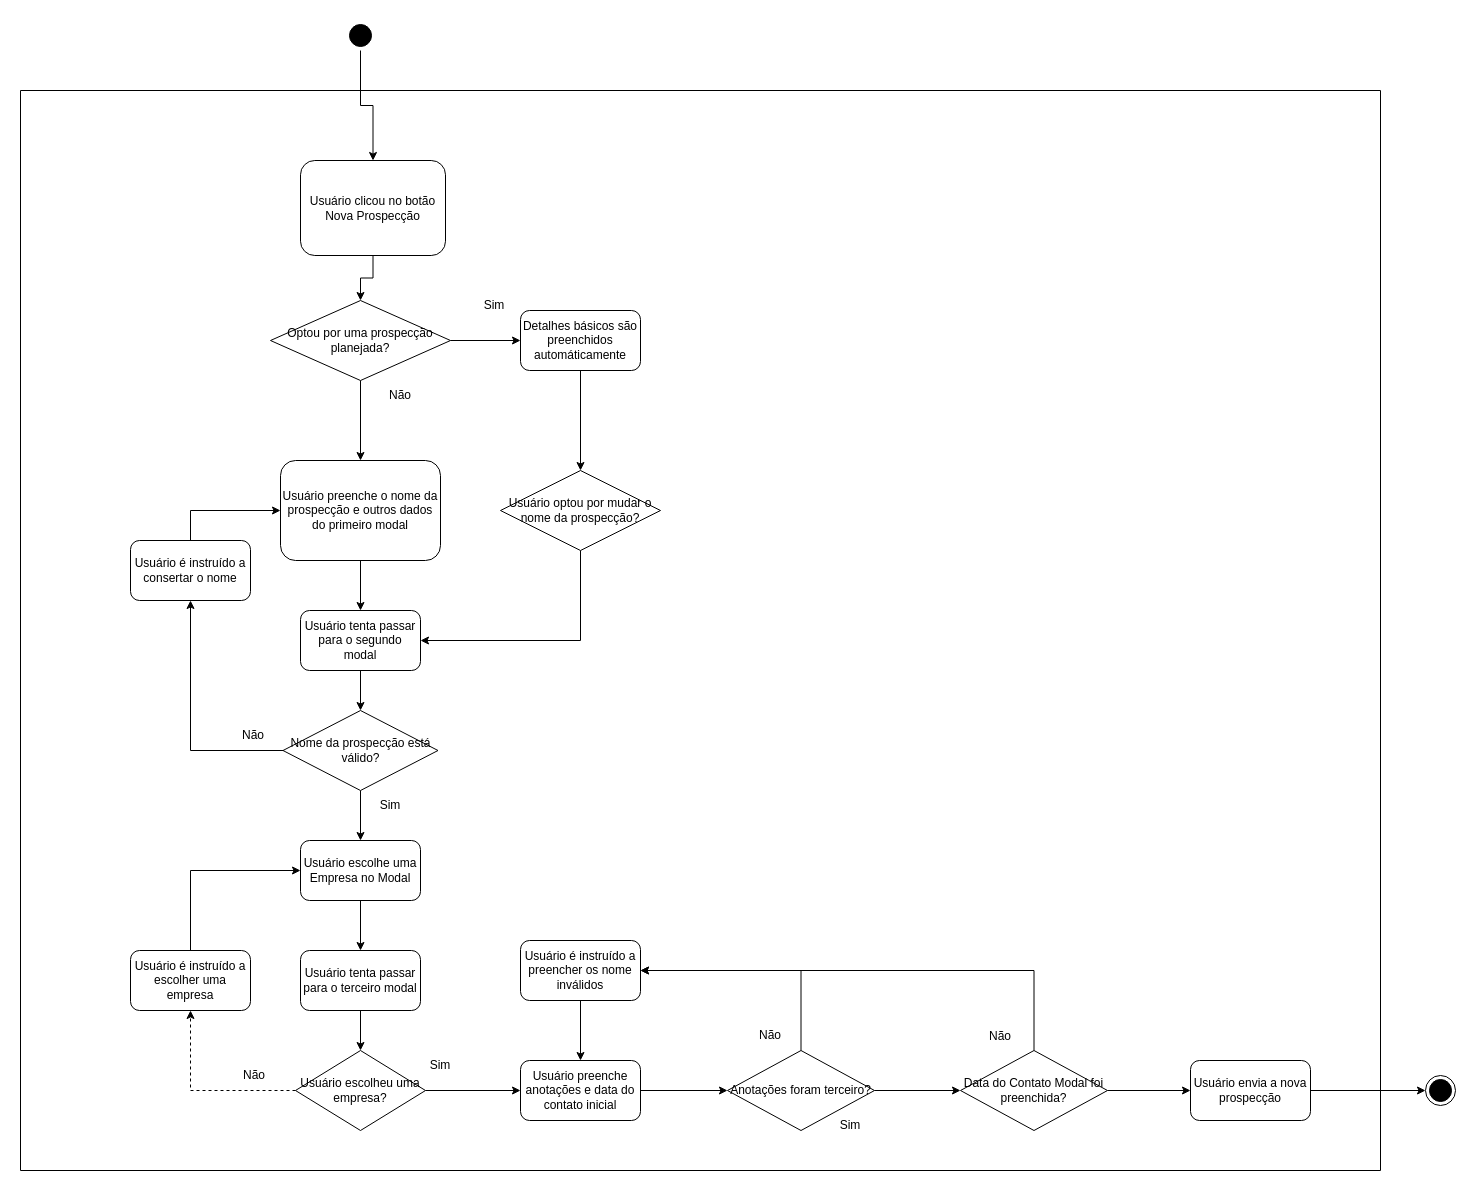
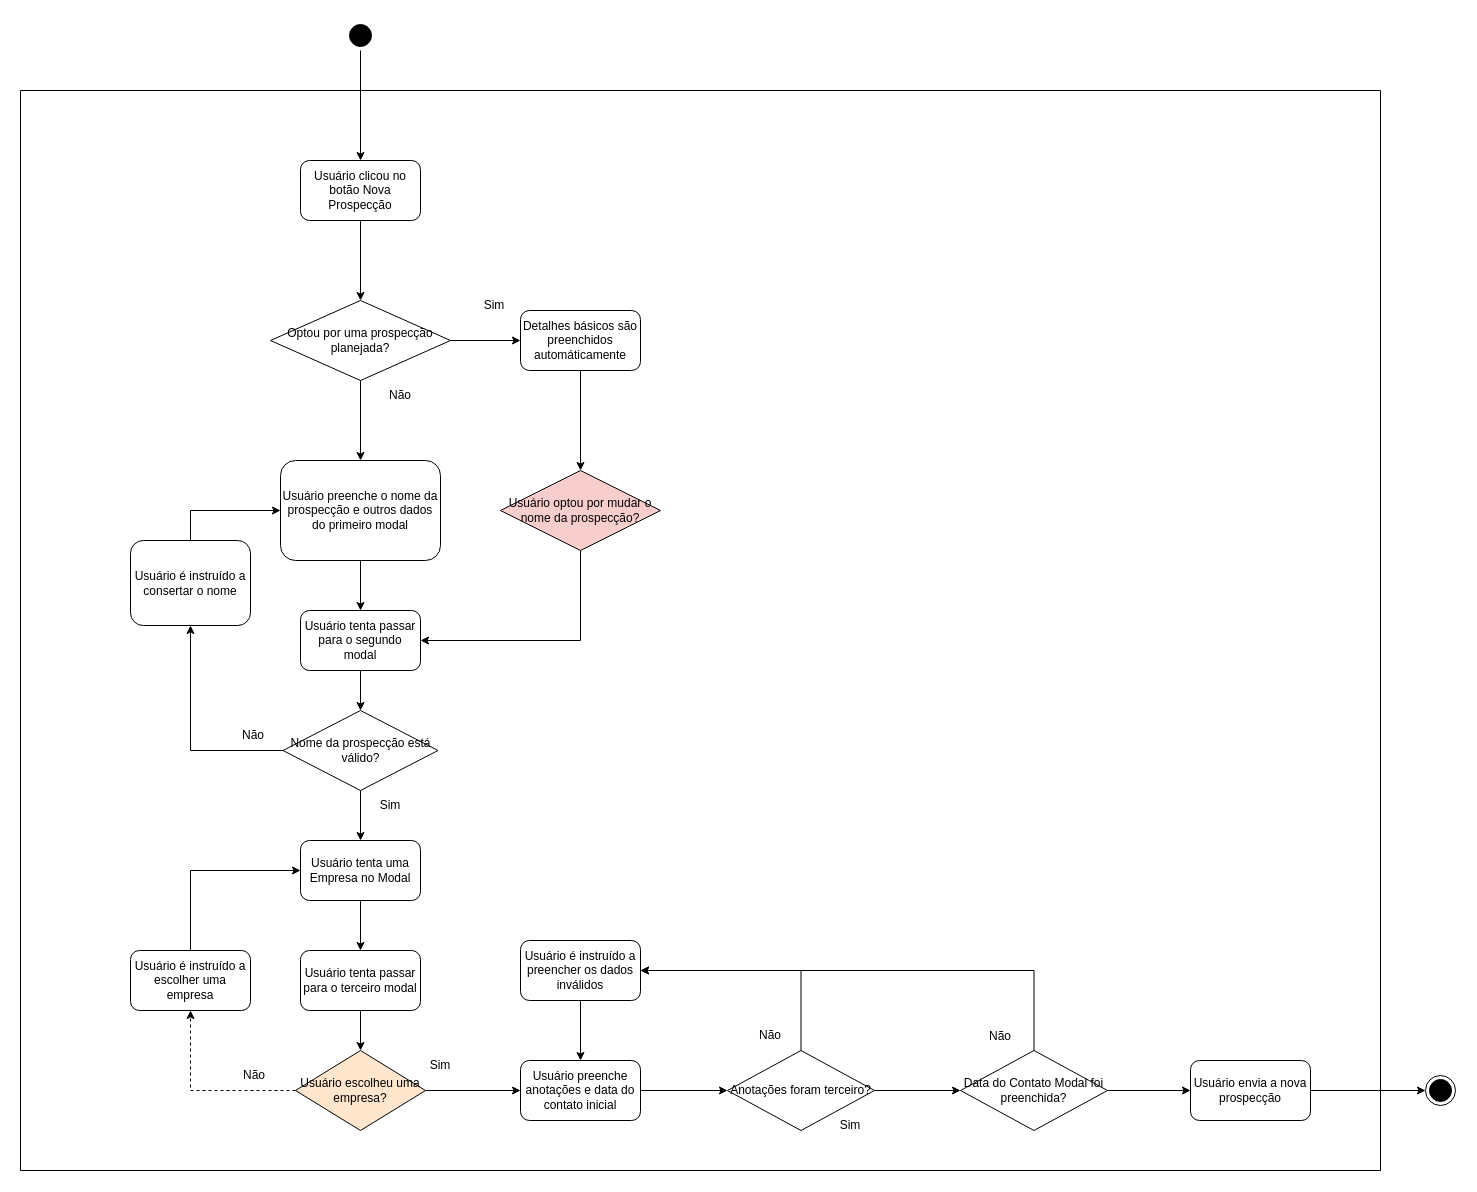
  <mxCell id="0" />
  <mxCell id="1" parent="0" />
  <mxCell id="2" style="edgeStyle=orthogonalEdgeStyle;rounded=0;orthogonalLoop=1;jettySize=auto;html=1;" edge="1" parent="1" source="3" target="6"><mxGeometry relative="1" as="geometry" /></mxCell>
- <mxCell id="3" value="Usuário clicou no botão Nova Prospecção" style="rounded=1;whiteSpace=wrap;html=1;" vertex="1" parent="1"><mxGeometry x="300" y="160" width="145" height="95" as="geometry" /></mxCell>
+ <mxCell id="3" value="Usuário clicou no botão Nova Prospecção" style="rounded=1;whiteSpace=wrap;html=1;" vertex="1" parent="1"><mxGeometry x="300" y="160" width="120" height="60" as="geometry" /></mxCell>
  <mxCell id="4" style="edgeStyle=orthogonalEdgeStyle;rounded=0;orthogonalLoop=1;jettySize=auto;html=1;" edge="1" parent="1" source="6" target="32"><mxGeometry relative="1" as="geometry" /></mxCell>
  <mxCell id="5" style="edgeStyle=orthogonalEdgeStyle;rounded=0;orthogonalLoop=1;jettySize=auto;html=1;" edge="1" parent="1" source="6" target="10"><mxGeometry relative="1" as="geometry" /></mxCell>
  <mxCell id="6" value="Optou por uma prospecção planejada?" style="rhombus;whiteSpace=wrap;html=1;" vertex="1" parent="1"><mxGeometry x="270" y="300" width="180" height="80" as="geometry" /></mxCell>
  <mxCell id="7" value="Não" style="text;html=1;strokeColor=none;fillColor=none;align=center;verticalAlign=middle;whiteSpace=wrap;rounded=0;" vertex="1" parent="1"><mxGeometry x="370" y="380" width="60" height="30" as="geometry" /></mxCell>
  <mxCell id="8" value="Sim" style="text;html=1;strokeColor=none;fillColor=none;align=center;verticalAlign=middle;whiteSpace=wrap;rounded=0;" vertex="1" parent="1"><mxGeometry x="464" y="290" width="60" height="30" as="geometry" /></mxCell>
  <mxCell id="9" style="edgeStyle=orthogonalEdgeStyle;rounded=0;orthogonalLoop=1;jettySize=auto;html=1;entryX=0.5;entryY=0;entryDx=0;entryDy=0;" edge="1" parent="1" source="10" target="18"><mxGeometry relative="1" as="geometry" /></mxCell>
  <mxCell id="10" value="Usuário preenche o nome da prospecção e outros dados do primeiro modal" style="rounded=1;whiteSpace=wrap;html=1;" vertex="1" parent="1"><mxGeometry x="280" y="460" width="160" height="100" as="geometry" /></mxCell>
  <mxCell id="11" style="edgeStyle=orthogonalEdgeStyle;rounded=0;orthogonalLoop=1;jettySize=auto;html=1;" edge="1" parent="1" source="13" target="16"><mxGeometry relative="1" as="geometry" /></mxCell>
  <mxCell id="12" style="edgeStyle=orthogonalEdgeStyle;rounded=0;orthogonalLoop=1;jettySize=auto;html=1;" edge="1" parent="1" source="13" target="20"><mxGeometry relative="1" as="geometry" /></mxCell>
  <mxCell id="13" value="Nome da prospecção está válido?" style="rhombus;whiteSpace=wrap;html=1;" vertex="1" parent="1"><mxGeometry x="282.5" y="710" width="155" height="80" as="geometry" /></mxCell>
  <mxCell id="14" value="Não" style="text;html=1;strokeColor=none;fillColor=none;align=center;verticalAlign=middle;whiteSpace=wrap;rounded=0;" vertex="1" parent="1"><mxGeometry x="222.5" y="720" width="60" height="30" as="geometry" /></mxCell>
  <mxCell id="15" style="edgeStyle=orthogonalEdgeStyle;rounded=0;orthogonalLoop=1;jettySize=auto;html=1;" edge="1" parent="1" source="16" target="10"><mxGeometry relative="1" as="geometry"><Array as="points"><mxPoint x="190" y="510" /></Array></mxGeometry></mxCell>
- <mxCell id="16" value="Usuário é instruído a consertar o nome" style="rounded=1;whiteSpace=wrap;html=1;" vertex="1" parent="1"><mxGeometry x="130" y="540" width="120" height="60" as="geometry" /></mxCell>
+ <mxCell id="16" value="Usuário é instruído a consertar o nome" style="rounded=1;whiteSpace=wrap;html=1;" vertex="1" parent="1"><mxGeometry x="130" y="540" width="120" height="85" as="geometry" /></mxCell>
  <mxCell id="17" style="edgeStyle=orthogonalEdgeStyle;rounded=0;orthogonalLoop=1;jettySize=auto;html=1;" edge="1" parent="1" source="18" target="13"><mxGeometry relative="1" as="geometry" /></mxCell>
  <mxCell id="18" value="Usuário tenta passar para o segundo modal" style="rounded=1;whiteSpace=wrap;html=1;" vertex="1" parent="1"><mxGeometry x="300" y="610" width="120" height="60" as="geometry" /></mxCell>
  <mxCell id="19" style="edgeStyle=orthogonalEdgeStyle;rounded=0;orthogonalLoop=1;jettySize=auto;html=1;" edge="1" parent="1" source="20" target="22"><mxGeometry relative="1" as="geometry" /></mxCell>
- <mxCell id="20" value="Usuário escolhe uma Empresa no Modal" style="rounded=1;whiteSpace=wrap;html=1;" vertex="1" parent="1"><mxGeometry x="300" y="840" width="120" height="60" as="geometry" /></mxCell>
+ <mxCell id="20" value="Usuário tenta uma Empresa no Modal" style="rounded=1;whiteSpace=wrap;html=1;" vertex="1" parent="1"><mxGeometry x="300" y="840" width="120" height="60" as="geometry" /></mxCell>
  <mxCell id="21" style="edgeStyle=orthogonalEdgeStyle;rounded=0;orthogonalLoop=1;jettySize=auto;html=1;" edge="1" parent="1" source="22" target="25"><mxGeometry relative="1" as="geometry" /></mxCell>
  <mxCell id="22" value="Usuário tenta passar para o terceiro modal" style="rounded=1;whiteSpace=wrap;html=1;" vertex="1" parent="1"><mxGeometry x="300" y="950" width="120" height="60" as="geometry" /></mxCell>
  <mxCell id="23" style="edgeStyle=orthogonalEdgeStyle;rounded=0;orthogonalLoop=1;jettySize=auto;html=1;dashed=1;" edge="1" parent="1" source="25" target="27"><mxGeometry relative="1" as="geometry" /></mxCell>
  <mxCell id="24" style="edgeStyle=orthogonalEdgeStyle;rounded=0;orthogonalLoop=1;jettySize=auto;html=1;" edge="1" parent="1" source="25" target="36"><mxGeometry relative="1" as="geometry" /></mxCell>
- <mxCell id="25" value="Usuário escolheu uma empresa?" style="rhombus;whiteSpace=wrap;html=1;" vertex="1" parent="1"><mxGeometry x="295" y="1050" width="130" height="80" as="geometry" /></mxCell>
+ <mxCell id="25" value="Usuário escolheu uma empresa?" style="rhombus;whiteSpace=wrap;html=1;fillColor=#ffe6cc;" vertex="1" parent="1"><mxGeometry x="295" y="1050" width="130" height="80" as="geometry" /></mxCell>
  <mxCell id="26" style="edgeStyle=orthogonalEdgeStyle;rounded=0;orthogonalLoop=1;jettySize=auto;html=1;" edge="1" parent="1" source="27" target="20"><mxGeometry relative="1" as="geometry"><Array as="points"><mxPoint x="190" y="870" /></Array></mxGeometry></mxCell>
  <mxCell id="27" value="Usuário é instruído a escolher uma empresa" style="rounded=1;whiteSpace=wrap;html=1;" vertex="1" parent="1"><mxGeometry x="130" y="950" width="120" height="60" as="geometry" /></mxCell>
  <mxCell id="28" value="Não" style="text;html=1;strokeColor=none;fillColor=none;align=center;verticalAlign=middle;whiteSpace=wrap;rounded=0;" vertex="1" parent="1"><mxGeometry x="223.5" y="1060" width="60" height="30" as="geometry" /></mxCell>
  <mxCell id="29" value="Sim" style="text;html=1;strokeColor=none;fillColor=none;align=center;verticalAlign=middle;whiteSpace=wrap;rounded=0;" vertex="1" parent="1"><mxGeometry x="360" y="790" width="60" height="30" as="geometry" /></mxCell>
  <mxCell id="30" style="edgeStyle=orthogonalEdgeStyle;rounded=0;orthogonalLoop=1;jettySize=auto;html=1;entryX=1;entryY=0.5;entryDx=0;entryDy=0;exitX=0.5;exitY=1;exitDx=0;exitDy=0;" edge="1" parent="1" source="33" target="18"><mxGeometry relative="1" as="geometry"><Array as="points"><mxPoint x="580" y="640" /></Array></mxGeometry></mxCell>
  <mxCell id="31" value="" style="swimlane;startSize=0;" vertex="1" parent="1"><mxGeometry x="20" y="90" width="1360" height="1080" as="geometry" /></mxCell>
  <mxCell id="32" value="Detalhes básicos são preenchidos automáticamente" style="rounded=1;whiteSpace=wrap;html=1;" vertex="1" parent="31"><mxGeometry x="500" y="220" width="120" height="60" as="geometry" /></mxCell>
- <mxCell id="33" value="Usuário optou por mudar o nome da prospecção?" style="rhombus;whiteSpace=wrap;html=1;" vertex="1" parent="31"><mxGeometry x="480" y="380" width="160" height="80" as="geometry" /></mxCell>
+ <mxCell id="33" value="Usuário optou por mudar o nome da prospecção?" style="rhombus;whiteSpace=wrap;html=1;fillColor=#f8cecc;" vertex="1" parent="31"><mxGeometry x="480" y="380" width="160" height="80" as="geometry" /></mxCell>
  <mxCell id="34" style="edgeStyle=orthogonalEdgeStyle;rounded=0;orthogonalLoop=1;jettySize=auto;html=1;" edge="1" parent="31" source="32" target="33"><mxGeometry relative="1" as="geometry" /></mxCell>
  <mxCell id="35" style="edgeStyle=orthogonalEdgeStyle;rounded=0;orthogonalLoop=1;jettySize=auto;html=1;" edge="1" parent="31" source="36" target="39"><mxGeometry relative="1" as="geometry" /></mxCell>
  <mxCell id="36" value="Usuário preenche anotações e data do contato inicial" style="rounded=1;whiteSpace=wrap;html=1;" vertex="1" parent="31"><mxGeometry x="500" y="970" width="120" height="60" as="geometry" /></mxCell>
  <mxCell id="37" style="edgeStyle=orthogonalEdgeStyle;rounded=0;orthogonalLoop=1;jettySize=auto;html=1;" edge="1" parent="31" source="39" target="47"><mxGeometry relative="1" as="geometry" /></mxCell>
  <mxCell id="38" style="edgeStyle=orthogonalEdgeStyle;rounded=0;orthogonalLoop=1;jettySize=auto;html=1;entryX=1;entryY=0.5;entryDx=0;entryDy=0;" edge="1" parent="31" source="39" target="41"><mxGeometry relative="1" as="geometry"><Array as="points"><mxPoint x="781" y="880" /></Array></mxGeometry></mxCell>
  <mxCell id="39" value="Anotações foram terceiro?" style="rhombus;whiteSpace=wrap;html=1;" vertex="1" parent="31"><mxGeometry x="707" y="960" width="147" height="80" as="geometry" /></mxCell>
  <mxCell id="40" style="edgeStyle=orthogonalEdgeStyle;rounded=0;orthogonalLoop=1;jettySize=auto;html=1;" edge="1" parent="31" source="41" target="36"><mxGeometry relative="1" as="geometry" /></mxCell>
- <mxCell id="41" value="Usuário é instruído a preencher os nome inválidos" style="rounded=1;whiteSpace=wrap;html=1;" vertex="1" parent="31"><mxGeometry x="500" y="850" width="120" height="60" as="geometry" /></mxCell>
+ <mxCell id="41" value="Usuário é instruído a preencher os dados inválidos" style="rounded=1;whiteSpace=wrap;html=1;" vertex="1" parent="31"><mxGeometry x="500" y="850" width="120" height="60" as="geometry" /></mxCell>
  <mxCell id="42" value="Não" style="text;html=1;strokeColor=none;fillColor=none;align=center;verticalAlign=middle;whiteSpace=wrap;rounded=0;" vertex="1" parent="31"><mxGeometry x="720" y="930" width="60" height="30" as="geometry" /></mxCell>
  <mxCell id="43" value="Sim" style="text;html=1;strokeColor=none;fillColor=none;align=center;verticalAlign=middle;whiteSpace=wrap;rounded=0;" vertex="1" parent="31"><mxGeometry x="800" y="1020" width="60" height="30" as="geometry" /></mxCell>
  <mxCell id="44" value="Sim" style="text;html=1;strokeColor=none;fillColor=none;align=center;verticalAlign=middle;whiteSpace=wrap;rounded=0;" vertex="1" parent="31"><mxGeometry x="390" y="960" width="60" height="30" as="geometry" /></mxCell>
  <mxCell id="45" style="edgeStyle=orthogonalEdgeStyle;rounded=0;orthogonalLoop=1;jettySize=auto;html=1;entryX=1;entryY=0.5;entryDx=0;entryDy=0;" edge="1" parent="31" source="47" target="41"><mxGeometry relative="1" as="geometry"><Array as="points"><mxPoint x="1013" y="880" /></Array></mxGeometry></mxCell>
  <mxCell id="46" style="edgeStyle=orthogonalEdgeStyle;rounded=0;orthogonalLoop=1;jettySize=auto;html=1;" edge="1" parent="31" source="47" target="49"><mxGeometry relative="1" as="geometry" /></mxCell>
  <mxCell id="47" value="Data do Contato Modal foi preenchida?" style="rhombus;whiteSpace=wrap;html=1;" vertex="1" parent="31"><mxGeometry x="940" y="960" width="147" height="80" as="geometry" /></mxCell>
  <mxCell id="48" value="Não" style="text;html=1;strokeColor=none;fillColor=none;align=center;verticalAlign=middle;whiteSpace=wrap;rounded=0;" vertex="1" parent="31"><mxGeometry x="950" y="931" width="60" height="30" as="geometry" /></mxCell>
  <mxCell id="49" value="Usuário envia a nova prospecção" style="rounded=1;whiteSpace=wrap;html=1;" vertex="1" parent="31"><mxGeometry x="1170" y="970" width="120" height="60" as="geometry" /></mxCell>
  <mxCell id="50" value="" style="ellipse;html=1;shape=endState;fillColor=#000000;strokeColor=#000000;" vertex="1" parent="1"><mxGeometry x="1425" y="1075" width="30" height="30" as="geometry" /></mxCell>
  <mxCell id="51" style="edgeStyle=orthogonalEdgeStyle;rounded=0;orthogonalLoop=1;jettySize=auto;html=1;" edge="1" parent="1" source="52" target="3"><mxGeometry relative="1" as="geometry" /></mxCell>
  <mxCell id="52" value="" style="ellipse;html=1;shape=startState;fillColor=#000000;strokeColor=#000000;" vertex="1" parent="1"><mxGeometry x="345" y="20" width="30" height="30" as="geometry" /></mxCell>
  <mxCell id="53" style="edgeStyle=orthogonalEdgeStyle;rounded=0;orthogonalLoop=1;jettySize=auto;html=1;entryX=0;entryY=0.5;entryDx=0;entryDy=0;" edge="1" parent="1" source="49" target="50"><mxGeometry relative="1" as="geometry" /></mxCell>
